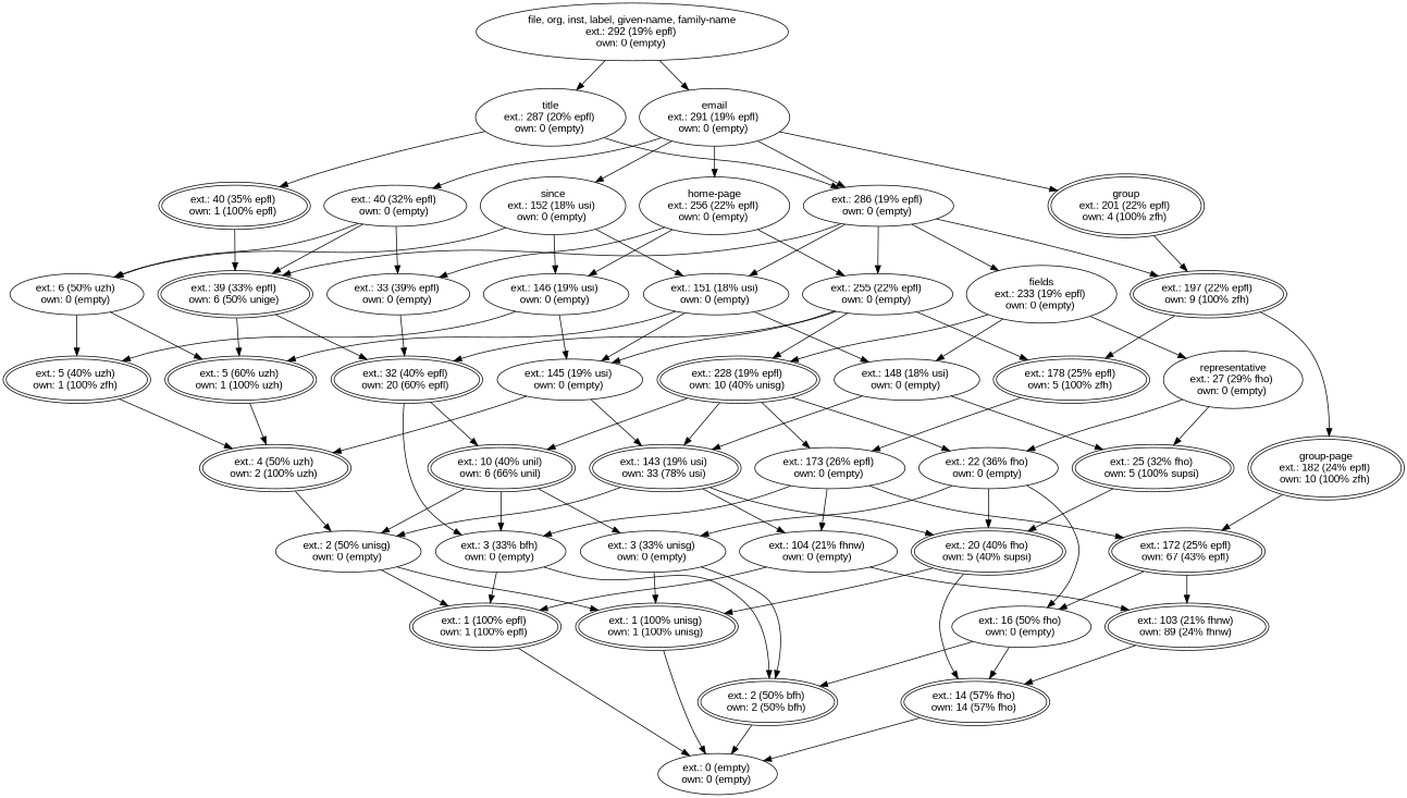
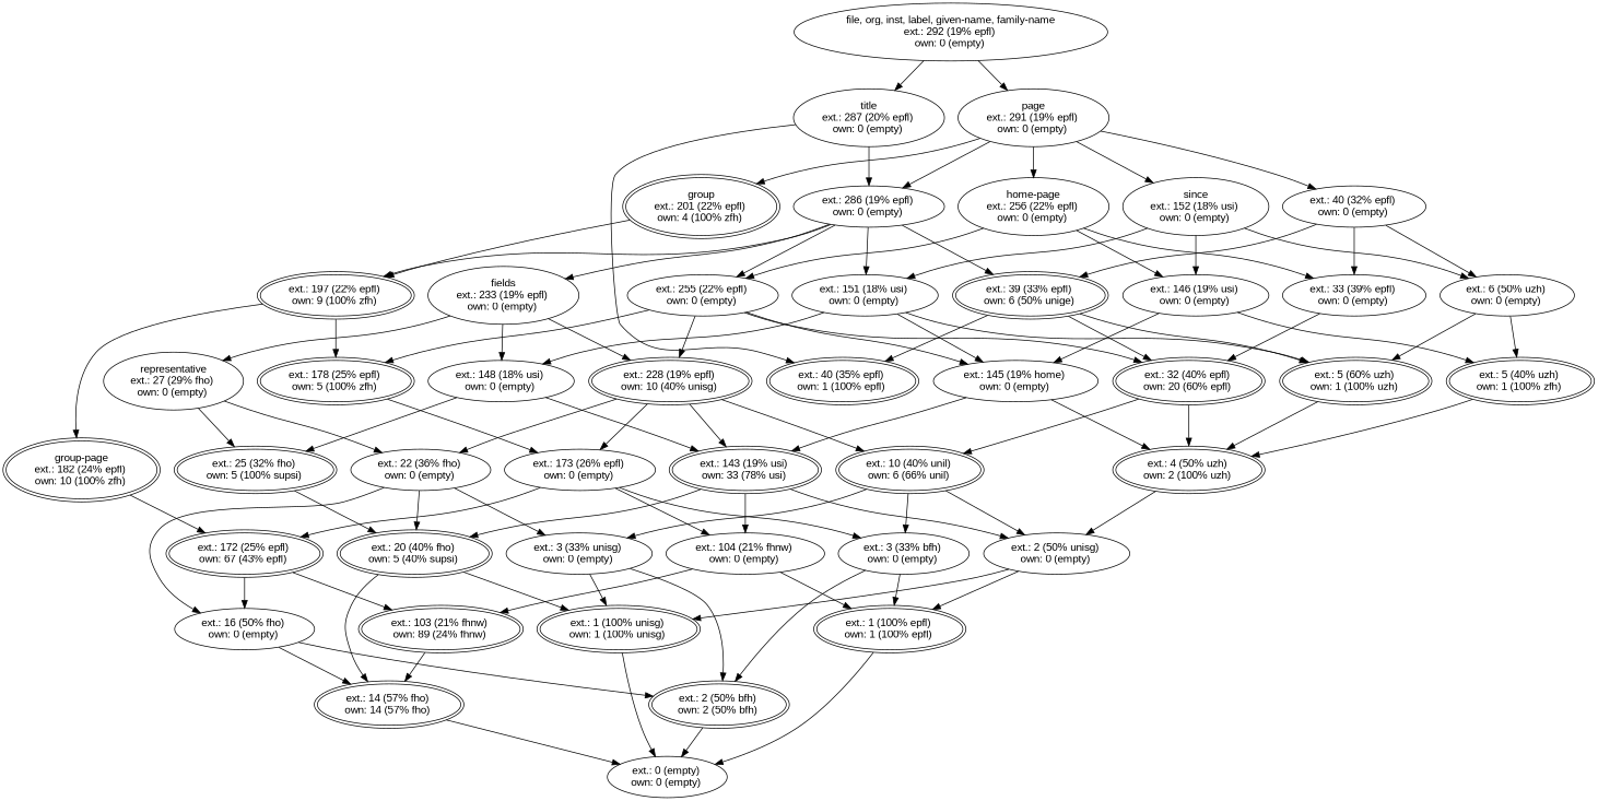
  digraph {
    fontname="Liberation Sans"
    node [fontname="Liberation Sans"]
    edge [fontname="Liberation Sans"]
    n1 [label="file, org, inst, label, given-name, family-name\next.: 292 (19% epfl) \nown: 0 (empty) "]
    n2 [label="title\next.: 287 (20% epfl) \nown: 0 (empty) "]
-   n3 [label="email\next.: 291 (19% epfl) \nown: 0 (empty) "]
+   n3 [label="page\next.: 291 (19% epfl) \nown: 0 (empty) "]
    n4 [label="ext.: 40 (35% epfl) \nown: 1 (100% epfl) " peripheries=2]
    n5 [label="ext.: 286 (19% epfl) \nown: 0 (empty) "]
    n6 [label="home-page\next.: 256 (22% epfl) \nown: 0 (empty) "]
    n7 [label="ext.: 40 (32% epfl) \nown: 0 (empty) "]
    n8 [label="since\next.: 152 (18% usi) \nown: 0 (empty) "]
    n9 [label="group\next.: 201 (22% epfl) \nown: 4 (100% zfh) " peripheries=2]
    n10 [label="ext.: 103 (21% fhnw) \nown: 89 (24% fhnw) " peripheries=2]
    n11 [label="ext.: 14 (57% fho) \nown: 14 (57% fho) " peripheries=2]
    n12 [label="ext.: 0 (empty) \nown: 0 (empty) "]
    n13 [label="ext.: 172 (25% epfl) \nown: 67 (43% epfl) " peripheries=2]
    n14 [label="ext.: 16 (50% fho) \nown: 0 (empty) "]
    n15 [label="ext.: 2 (50% bfh) \nown: 2 (50% bfh) " peripheries=2]
    n16 [label="ext.: 104 (21% fhnw) \nown: 0 (empty) "]
    n17 [label="ext.: 1 (100% epfl) \nown: 1 (100% epfl) " peripheries=2]
    n18 [label="ext.: 173 (26% epfl) \nown: 0 (empty) "]
    n19 [label="ext.: 3 (33% bfh) \nown: 0 (empty) "]
    n20 [label="ext.: 255 (22% epfl) \nown: 0 (empty) "]
    n21 [label="ext.: 32 (40% epfl) \nown: 20 (60% epfl) " peripheries=2]
    n22 [label="ext.: 228 (19% epfl) \nown: 10 (40% unisg) " peripheries=2]
-   n23 [label="ext.: 145 (19% usi) \nown: 0 (empty) "]
+   n23 [label="ext.: 145 (19% home) \nown: 0 (empty) "]
    n24 [label="ext.: 178 (25% epfl) \nown: 5 (100% zfh) " peripheries=2]
    n25 [label="ext.: 10 (40% unil) \nown: 6 (66% unil) " peripheries=2]
    n26 [label="ext.: 4 (50% uzh) \nown: 2 (100% uzh) " peripheries=2]
    n27 [label="ext.: 143 (19% usi) \nown: 33 (78% usi) " peripheries=2]
    n28 [label="ext.: 22 (36% fho) \nown: 0 (empty) "]
    n29 [label="ext.: 2 (50% unisg) \nown: 0 (empty) "]
    n30 [label="ext.: 3 (33% unisg) \nown: 0 (empty) "]
    n31 [label="ext.: 39 (33% epfl) \nown: 6 (50% unige) " peripheries=2]
    n32 [label="fields\next.: 233 (19% epfl) \nown: 0 (empty) "]
    n33 [label="ext.: 151 (18% usi) \nown: 0 (empty) "]
    n34 [label="ext.: 197 (22% epfl) \nown: 9 (100% zfh) " peripheries=2]
    n35 [label="ext.: 5 (60% uzh) \nown: 1 (100% uzh) " peripheries=2]
    n36 [label="ext.: 20 (40% fho) \nown: 5 (40% supsi) " peripheries=2]
    n37 [label="ext.: 1 (100% unisg) \nown: 1 (100% unisg) " peripheries=2]
    n38 [label="ext.: 148 (18% usi) \nown: 0 (empty) "]
    n39 [label="ext.: 25 (32% fho) \nown: 5 (100% supsi) " peripheries=2]
    n40 [label="representative\next.: 27 (29% fho) \nown: 0 (empty) "]
    n41 [label="group-page\next.: 182 (24% epfl) \nown: 10 (100% zfh) " peripheries=2]
    n42 [label="ext.: 146 (19% usi) \nown: 0 (empty) "]
    n43 [label="ext.: 5 (40% uzh) \nown: 1 (100% zfh) " peripheries=2]
    n44 [label="ext.: 33 (39% epfl) \nown: 0 (empty) "]
    n45 [label="ext.: 6 (50% uzh) \nown: 0 (empty) "]
    n1 -> n2
    n1 -> n3
    n2 -> n4
    n2 -> n5
    n3 -> n5
    n3 -> n6
    n3 -> n7
    n3 -> n8
    n3 -> n9
-   n4 -> n31
+   n31 -> n4
    n5 -> n20
    n5 -> n31
    n5 -> n32
    n5 -> n33
    n5 -> n34
    n6 -> n20
    n6 -> n42
    n6 -> n44
    n7 -> n31
    n7 -> n44
    n7 -> n45
    n8 -> n33
    n8 -> n42
    n8 -> n45
    n9 -> n34
    n10 -> n11
    n11 -> n12
    n13 -> n10
    n13 -> n14
    n14 -> n11
    n14 -> n15
    n15 -> n12
    n16 -> n10
    n16 -> n17
    n17 -> n12
    n18 -> n13
    n18 -> n16
    n18 -> n19
    n19 -> n15
    n19 -> n17
    n20 -> n21
    n20 -> n22
    n20 -> n23
    n20 -> n24
    n21 -> n25
-   n21 -> n19
+   n21 -> n26
    n22 -> n18
    n22 -> n25
    n22 -> n27
    n22 -> n28
    n23 -> n26
    n23 -> n27
    n24 -> n18
    n25 -> n19
    n25 -> n29
    n25 -> n30
    n26 -> n29
    n27 -> n16
    n27 -> n29
    n27 -> n36
    n28 -> n14
    n28 -> n30
    n28 -> n36
    n29 -> n17
    n29 -> n37
    n30 -> n15
    n30 -> n37
    n31 -> n21
    n31 -> n35
    n32 -> n22
    n32 -> n38
    n32 -> n40
    n33 -> n23
    n33 -> n35
    n33 -> n38
    n34 -> n24
    n34 -> n41
    n35 -> n26
    n36 -> n11
    n36 -> n37
    n37 -> n12
    n38 -> n27
    n38 -> n39
    n39 -> n36
    n40 -> n28
    n40 -> n39
    n41 -> n13
    n42 -> n23
    n42 -> n43
    n43 -> n26
    n44 -> n21
    n45 -> n35
    n45 -> n43
  }
